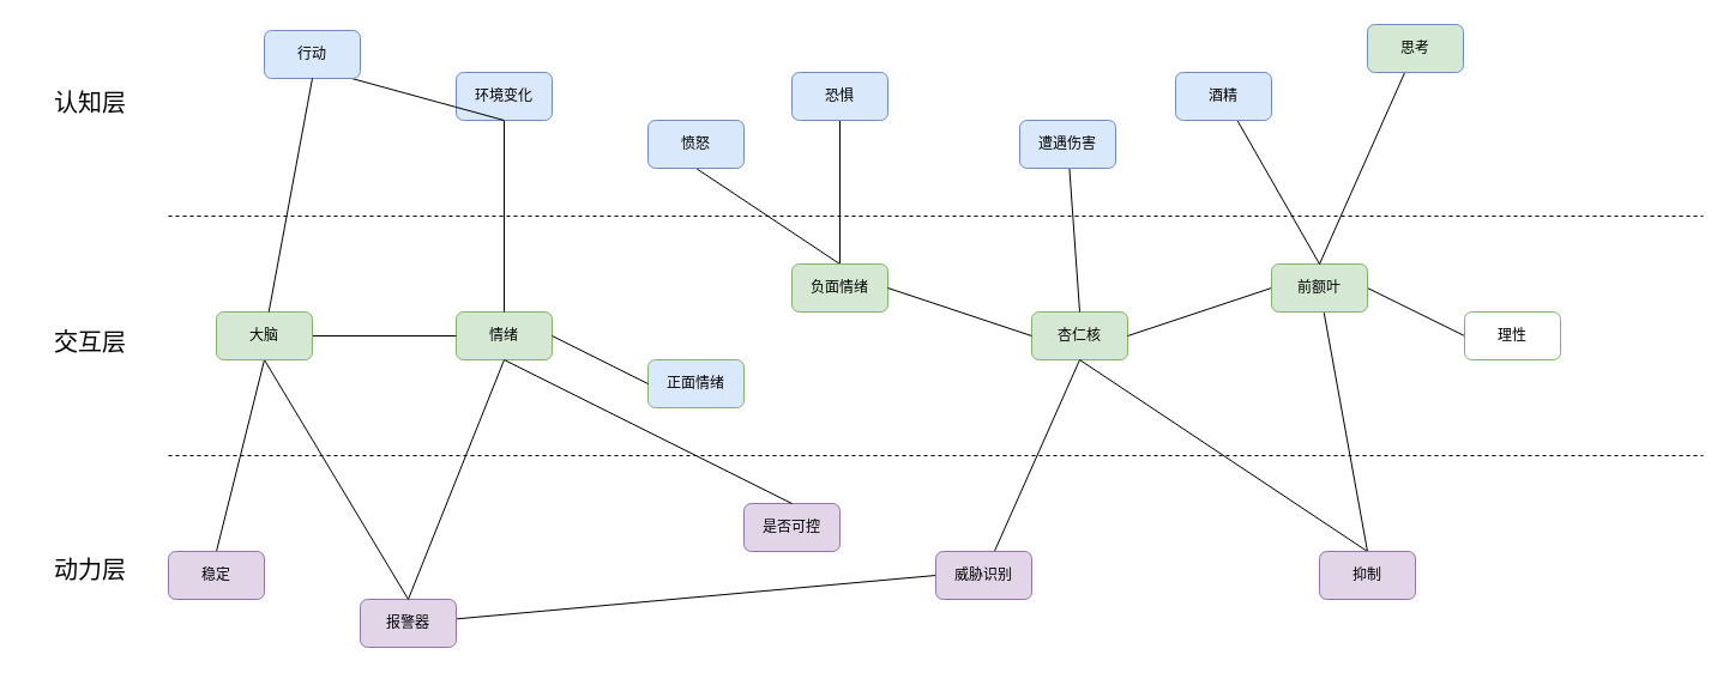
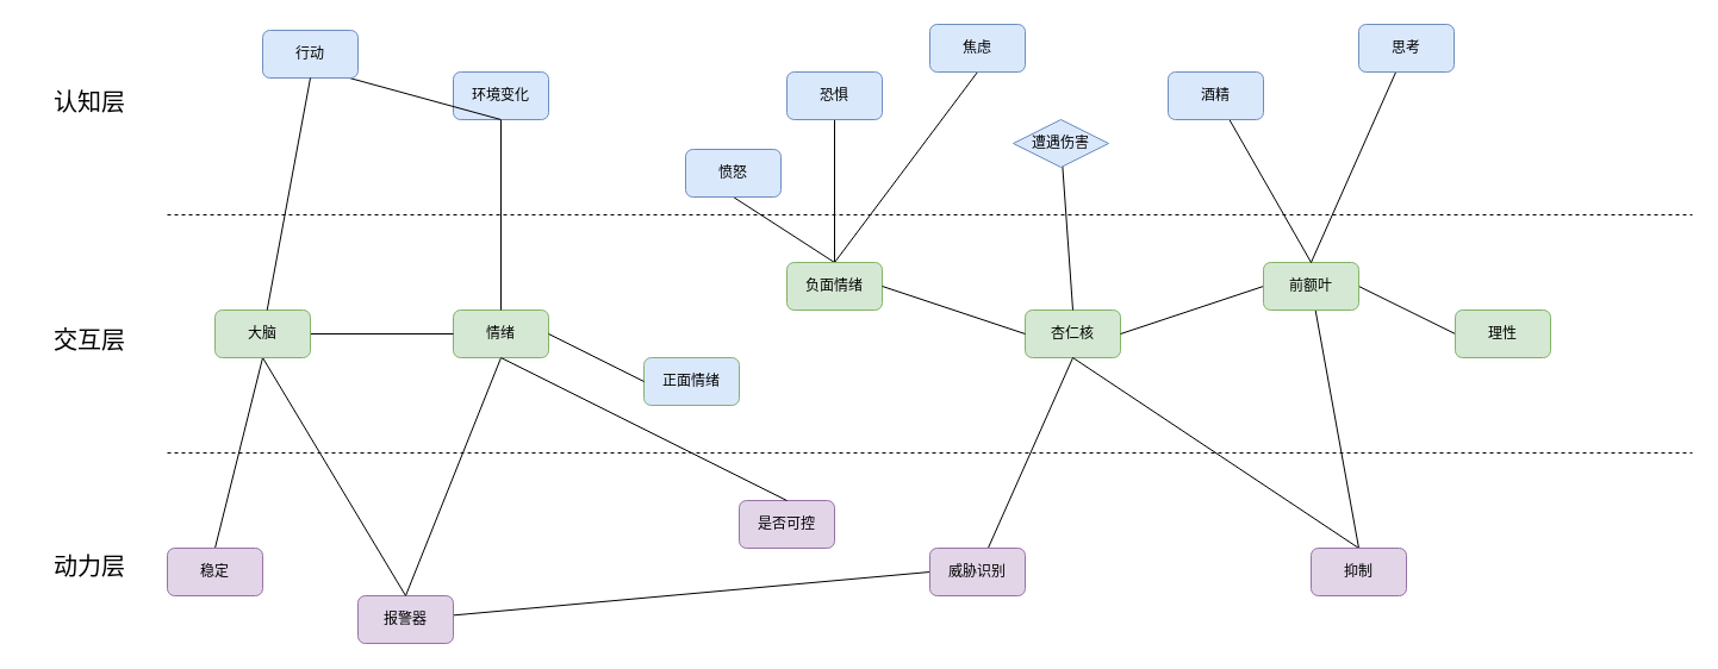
  <mxCell id="0" />
  <mxCell id="1" parent="0" />
  <mxCell id="2" value="" style="endArrow=none;dashed=1;html=1;rounded=0;" edge="1" parent="1"><mxGeometry width="50" height="50" relative="1" as="geometry"><mxPoint x="140" y="180" as="sourcePoint" /><mxPoint x="1420" y="180" as="targetPoint" /></mxGeometry></mxCell>
  <mxCell id="3" value="" style="endArrow=none;dashed=1;html=1;rounded=0;" edge="1" parent="1"><mxGeometry width="50" height="50" relative="1" as="geometry"><mxPoint x="140" y="380" as="sourcePoint" /><mxPoint x="1420" y="380" as="targetPoint" /></mxGeometry></mxCell>
  <mxCell id="4" value="认知层" style="text;html=1;strokeColor=none;fillColor=none;align=center;verticalAlign=middle;whiteSpace=wrap;rounded=0;fontSize=20;" vertex="1" parent="1"><mxGeometry x="20" y="70" width="110" height="30" as="geometry" /></mxCell>
  <mxCell id="5" value="交互层" style="text;html=1;strokeColor=none;fillColor=none;align=center;verticalAlign=middle;whiteSpace=wrap;rounded=0;fontSize=20;" vertex="1" parent="1"><mxGeometry x="20" y="270" width="110" height="30" as="geometry" /></mxCell>
  <mxCell id="6" value="动力层" style="text;html=1;strokeColor=none;fillColor=none;align=center;verticalAlign=middle;whiteSpace=wrap;rounded=0;fontSize=20;" vertex="1" parent="1"><mxGeometry x="20" y="460" width="110" height="30" as="geometry" /></mxCell>
  <mxCell id="7" style="edgeStyle=none;rounded=0;orthogonalLoop=1;jettySize=auto;html=1;entryX=0.5;entryY=1;entryDx=0;entryDy=0;strokeColor=default;align=center;verticalAlign=middle;fontFamily=Helvetica;fontSize=11;fontColor=default;labelBackgroundColor=default;endArrow=none;endFill=0;" edge="1" parent="1" target="14"><mxGeometry relative="1" as="geometry"><mxPoint x="340" y="500" as="sourcePoint" /></mxGeometry></mxCell>
  <mxCell id="8" style="edgeStyle=none;rounded=0;orthogonalLoop=1;jettySize=auto;html=1;entryX=0;entryY=0.5;entryDx=0;entryDy=0;strokeColor=default;align=center;verticalAlign=middle;fontFamily=Helvetica;fontSize=11;fontColor=default;labelBackgroundColor=default;endArrow=none;endFill=0;" edge="1" parent="1" source="9" target="35"><mxGeometry relative="1" as="geometry" /></mxCell>
  <mxCell id="9" value="报警器" style="rounded=1;whiteSpace=wrap;html=1;fillColor=#e1d5e7;strokeColor=#9673a6;" vertex="1" parent="1"><mxGeometry x="300" y="500" width="80" height="40" as="geometry" /></mxCell>
  <mxCell id="10" style="rounded=0;orthogonalLoop=1;jettySize=auto;html=1;strokeColor=default;align=center;verticalAlign=middle;fontFamily=Helvetica;fontSize=11;fontColor=default;labelBackgroundColor=default;endArrow=none;endFill=0;exitX=0.5;exitY=1;exitDx=0;exitDy=0;entryX=0.5;entryY=0;entryDx=0;entryDy=0;" edge="1" parent="1" source="11" target="9"><mxGeometry relative="1" as="geometry"><mxPoint x="340" y="450" as="targetPoint" /></mxGeometry></mxCell>
  <mxCell id="11" value="情绪" style="rounded=1;whiteSpace=wrap;html=1;fillColor=#d5e8d4;strokeColor=#82b366;" vertex="1" parent="1"><mxGeometry x="380" y="260" width="80" height="40" as="geometry" /></mxCell>
  <mxCell id="12" style="edgeStyle=none;rounded=0;orthogonalLoop=1;jettySize=auto;html=1;entryX=0.5;entryY=0;entryDx=0;entryDy=0;strokeColor=default;align=center;verticalAlign=middle;fontFamily=Helvetica;fontSize=11;fontColor=default;labelBackgroundColor=default;endArrow=none;endFill=0;" edge="1" parent="1" target="17"><mxGeometry relative="1" as="geometry"><mxPoint x="220" y="300" as="sourcePoint" /></mxGeometry></mxCell>
  <mxCell id="13" style="edgeStyle=none;rounded=0;orthogonalLoop=1;jettySize=auto;html=1;strokeColor=default;align=center;verticalAlign=middle;fontFamily=Helvetica;fontSize=11;fontColor=default;labelBackgroundColor=default;endArrow=none;endFill=0;" edge="1" parent="1" source="14" target="11"><mxGeometry relative="1" as="geometry" /></mxCell>
  <mxCell id="14" value="大脑" style="rounded=1;whiteSpace=wrap;html=1;fillColor=#d5e8d4;strokeColor=#82b366;" vertex="1" parent="1"><mxGeometry x="180" y="260" width="80" height="40" as="geometry" /></mxCell>
  <mxCell id="15" style="edgeStyle=orthogonalEdgeStyle;rounded=0;orthogonalLoop=1;jettySize=auto;html=1;entryX=0.5;entryY=0;entryDx=0;entryDy=0;endArrow=none;endFill=0;" edge="1" parent="1" source="16" target="11"><mxGeometry relative="1" as="geometry" /></mxCell>
  <mxCell id="16" value="环境变化" style="rounded=1;whiteSpace=wrap;html=1;fillColor=#dae8fc;strokeColor=#6c8ebf;" vertex="1" parent="1"><mxGeometry x="380" y="60" width="80" height="40" as="geometry" /></mxCell>
  <mxCell id="17" value="稳定" style="rounded=1;whiteSpace=wrap;html=1;fillColor=#e1d5e7;strokeColor=#9673a6;" vertex="1" parent="1"><mxGeometry x="140" y="460" width="80" height="40" as="geometry" /></mxCell>
  <mxCell id="18" style="edgeStyle=none;rounded=0;orthogonalLoop=1;jettySize=auto;html=1;entryX=0.5;entryY=1;entryDx=0;entryDy=0;strokeColor=default;align=center;verticalAlign=middle;fontFamily=Helvetica;fontSize=11;fontColor=default;labelBackgroundColor=default;endArrow=none;endFill=0;exitX=0;exitY=0.5;exitDx=0;exitDy=0;" edge="1" parent="1" source="19" target="16"><mxGeometry relative="1" as="geometry" /></mxCell>
  <mxCell id="19" value="行动" style="rounded=1;whiteSpace=wrap;html=1;fillColor=#dae8fc;strokeColor=#6c8ebf;" vertex="1" parent="1"><mxGeometry x="220" y="25" width="80" height="40" as="geometry" /></mxCell>
  <mxCell id="20" style="edgeStyle=none;rounded=0;orthogonalLoop=1;jettySize=auto;html=1;entryX=0.5;entryY=1;entryDx=0;entryDy=0;strokeColor=default;align=center;verticalAlign=middle;fontFamily=Helvetica;fontSize=11;fontColor=default;labelBackgroundColor=default;endArrow=none;endFill=0;" edge="1" parent="1" source="14" target="19"><mxGeometry relative="1" as="geometry" /></mxCell>
  <mxCell id="21" value="正面情绪" style="rounded=1;whiteSpace=wrap;html=1;fillColor=#dae8fc;strokeColor=#82b366;" vertex="1" parent="1"><mxGeometry x="540" y="300" width="80" height="40" as="geometry" /></mxCell>
  <mxCell id="22" style="edgeStyle=none;rounded=0;orthogonalLoop=1;jettySize=auto;html=1;entryX=0;entryY=0.5;entryDx=0;entryDy=0;strokeColor=default;align=center;verticalAlign=middle;fontFamily=Helvetica;fontSize=11;fontColor=default;labelBackgroundColor=default;endArrow=none;endFill=0;exitX=1;exitY=0.5;exitDx=0;exitDy=0;" edge="1" parent="1" source="11" target="21"><mxGeometry relative="1" as="geometry" /></mxCell>
  <mxCell id="23" style="edgeStyle=none;rounded=0;orthogonalLoop=1;jettySize=auto;html=1;entryX=0.5;entryY=1;entryDx=0;entryDy=0;strokeColor=default;align=center;verticalAlign=middle;fontFamily=Helvetica;fontSize=11;fontColor=default;labelBackgroundColor=default;endArrow=none;endFill=0;exitX=0.5;exitY=0;exitDx=0;exitDy=0;" edge="1" parent="1" source="26" target="29"><mxGeometry relative="1" as="geometry" /></mxCell>
  <mxCell id="24" style="edgeStyle=none;rounded=0;orthogonalLoop=1;jettySize=auto;html=1;entryX=0.5;entryY=1;entryDx=0;entryDy=0;strokeColor=default;align=center;verticalAlign=middle;fontFamily=Helvetica;fontSize=11;fontColor=default;labelBackgroundColor=default;endArrow=none;endFill=0;exitX=0.5;exitY=0;exitDx=0;exitDy=0;" edge="1" parent="1" source="26" target="30"><mxGeometry relative="1" as="geometry" /></mxCell>
+ <mxCell id="25" style="edgeStyle=none;rounded=0;orthogonalLoop=1;jettySize=auto;html=1;entryX=0.5;entryY=1;entryDx=0;entryDy=0;strokeColor=default;align=center;verticalAlign=middle;fontFamily=Helvetica;fontSize=11;fontColor=default;labelBackgroundColor=default;endArrow=none;endFill=0;exitX=0.5;exitY=0;exitDx=0;exitDy=0;" edge="1" parent="1" source="26" target="31"><mxGeometry relative="1" as="geometry" /></mxCell>
  <mxCell id="26" value="负面情绪" style="rounded=1;whiteSpace=wrap;html=1;fillColor=#d5e8d4;strokeColor=#82b366;" vertex="1" parent="1"><mxGeometry x="660" y="220" width="80" height="40" as="geometry" /></mxCell>
  <mxCell id="27" value="是否可控" style="rounded=1;whiteSpace=wrap;html=1;fillColor=#e1d5e7;strokeColor=#9673a6;" vertex="1" parent="1"><mxGeometry x="620" y="420" width="80" height="40" as="geometry" /></mxCell>
  <mxCell id="28" style="edgeStyle=none;rounded=0;orthogonalLoop=1;jettySize=auto;html=1;entryX=0.5;entryY=0;entryDx=0;entryDy=0;strokeColor=default;align=center;verticalAlign=middle;fontFamily=Helvetica;fontSize=11;fontColor=default;labelBackgroundColor=default;endArrow=none;endFill=0;exitX=0.5;exitY=1;exitDx=0;exitDy=0;" edge="1" parent="1" source="11" target="27"><mxGeometry relative="1" as="geometry" /></mxCell>
- <mxCell id="29" value="愤怒" style="rounded=1;whiteSpace=wrap;html=1;fillColor=#dae8fc;strokeColor=#6c8ebf;" vertex="1" parent="1"><mxGeometry x="540" y="100" width="80" height="40" as="geometry" /></mxCell>
+ <mxCell id="29" value="愤怒" style="rounded=1;whiteSpace=wrap;html=1;fillColor=#dae8fc;strokeColor=#6c8ebf;" vertex="1" parent="1"><mxGeometry x="575" y="125" width="80" height="40" as="geometry" /></mxCell>
  <mxCell id="30" value="恐惧" style="rounded=1;whiteSpace=wrap;html=1;fillColor=#dae8fc;strokeColor=#6c8ebf;" vertex="1" parent="1"><mxGeometry x="660" y="60" width="80" height="40" as="geometry" /></mxCell>
+ <mxCell id="31" value="焦虑" style="rounded=1;whiteSpace=wrap;html=1;fillColor=#dae8fc;strokeColor=#6c8ebf;" vertex="1" parent="1"><mxGeometry x="780" y="20" width="80" height="40" as="geometry" /></mxCell>
  <mxCell id="32" value="杏仁核" style="rounded=1;whiteSpace=wrap;html=1;fillColor=#d5e8d4;strokeColor=#82b366;" vertex="1" parent="1"><mxGeometry x="860" y="260" width="80" height="40" as="geometry" /></mxCell>
  <mxCell id="33" style="edgeStyle=none;rounded=0;orthogonalLoop=1;jettySize=auto;html=1;strokeColor=default;align=center;verticalAlign=middle;fontFamily=Helvetica;fontSize=11;fontColor=default;labelBackgroundColor=default;endArrow=none;endFill=0;exitX=0;exitY=0.5;exitDx=0;exitDy=0;entryX=1;entryY=0.5;entryDx=0;entryDy=0;" edge="1" parent="1" source="32" target="26"><mxGeometry relative="1" as="geometry"><mxPoint x="700" y="260" as="targetPoint" /></mxGeometry></mxCell>
  <mxCell id="34" style="edgeStyle=none;rounded=0;orthogonalLoop=1;jettySize=auto;html=1;entryX=0.5;entryY=1;entryDx=0;entryDy=0;strokeColor=default;align=center;verticalAlign=middle;fontFamily=Helvetica;fontSize=11;fontColor=default;labelBackgroundColor=default;endArrow=none;endFill=0;" edge="1" parent="1" source="35" target="32"><mxGeometry relative="1" as="geometry" /></mxCell>
  <mxCell id="35" value="威胁识别" style="rounded=1;whiteSpace=wrap;html=1;fillColor=#e1d5e7;strokeColor=#9673a6;" vertex="1" parent="1"><mxGeometry x="780" y="460" width="80" height="40" as="geometry" /></mxCell>
  <mxCell id="36" style="edgeStyle=none;rounded=0;orthogonalLoop=1;jettySize=auto;html=1;entryX=0.5;entryY=0;entryDx=0;entryDy=0;strokeColor=default;align=center;verticalAlign=middle;fontFamily=Helvetica;fontSize=11;fontColor=default;labelBackgroundColor=default;endArrow=none;endFill=0;" edge="1" parent="1" source="37" target="32"><mxGeometry relative="1" as="geometry" /></mxCell>
- <mxCell id="37" value="遭遇伤害" style="rounded=1;whiteSpace=wrap;html=1;fillColor=#dae8fc;strokeColor=#6c8ebf;" vertex="1" parent="1"><mxGeometry x="850" y="100" width="80" height="40" as="geometry" /></mxCell>
+ <mxCell id="37" value="遭遇伤害" style="rhombus;whiteSpace=wrap;html=1;fillColor=#dae8fc;strokeColor=#6c8ebf;" vertex="1" parent="1"><mxGeometry x="850" y="100" width="80" height="40" as="geometry" /></mxCell>
  <mxCell id="38" style="edgeStyle=none;rounded=0;orthogonalLoop=1;jettySize=auto;html=1;entryX=1;entryY=0.5;entryDx=0;entryDy=0;strokeColor=default;align=center;verticalAlign=middle;fontFamily=Helvetica;fontSize=11;fontColor=default;labelBackgroundColor=default;endArrow=none;endFill=0;exitX=0;exitY=0.5;exitDx=0;exitDy=0;" edge="1" parent="1" source="41" target="32"><mxGeometry relative="1" as="geometry" /></mxCell>
  <mxCell id="39" style="edgeStyle=none;rounded=0;orthogonalLoop=1;jettySize=auto;html=1;strokeColor=default;align=center;verticalAlign=middle;fontFamily=Helvetica;fontSize=11;fontColor=default;labelBackgroundColor=default;endArrow=none;endFill=0;entryX=0.5;entryY=0;entryDx=0;entryDy=0;" edge="1" parent="1" source="41" target="43"><mxGeometry relative="1" as="geometry" /></mxCell>
  <mxCell id="40" style="edgeStyle=none;rounded=0;orthogonalLoop=1;jettySize=auto;html=1;entryX=0;entryY=0.5;entryDx=0;entryDy=0;strokeColor=default;align=center;verticalAlign=middle;fontFamily=Helvetica;fontSize=11;fontColor=default;labelBackgroundColor=default;endArrow=none;endFill=0;exitX=1;exitY=0.5;exitDx=0;exitDy=0;" edge="1" parent="1" source="41" target="44"><mxGeometry relative="1" as="geometry" /></mxCell>
  <mxCell id="41" value="前额叶" style="rounded=1;whiteSpace=wrap;html=1;fillColor=#d5e8d4;strokeColor=#82b366;" vertex="1" parent="1"><mxGeometry x="1060" y="220" width="80" height="40" as="geometry" /></mxCell>
  <mxCell id="42" style="edgeStyle=none;rounded=0;orthogonalLoop=1;jettySize=auto;html=1;entryX=0.5;entryY=1;entryDx=0;entryDy=0;strokeColor=default;align=center;verticalAlign=middle;fontFamily=Helvetica;fontSize=11;fontColor=default;labelBackgroundColor=default;endArrow=none;endFill=0;exitX=0.5;exitY=0;exitDx=0;exitDy=0;" edge="1" parent="1" source="43" target="32"><mxGeometry relative="1" as="geometry" /></mxCell>
  <mxCell id="43" value="抑制" style="rounded=1;whiteSpace=wrap;html=1;fillColor=#e1d5e7;strokeColor=#9673a6;" vertex="1" parent="1"><mxGeometry x="1100" y="460" width="80" height="40" as="geometry" /></mxCell>
- <mxCell id="44" value="理性" style="rounded=1;whiteSpace=wrap;html=1;fillColor=#ffffff;strokeColor=#82b366;" vertex="1" parent="1"><mxGeometry x="1221" y="260" width="80" height="40" as="geometry" /></mxCell>
+ <mxCell id="44" value="理性" style="rounded=1;whiteSpace=wrap;html=1;fillColor=#d5e8d4;strokeColor=#82b366;" vertex="1" parent="1"><mxGeometry x="1221" y="260" width="80" height="40" as="geometry" /></mxCell>
  <mxCell id="45" style="edgeStyle=none;rounded=0;orthogonalLoop=1;jettySize=auto;html=1;entryX=0.5;entryY=0;entryDx=0;entryDy=0;strokeColor=default;align=center;verticalAlign=middle;fontFamily=Helvetica;fontSize=11;fontColor=default;labelBackgroundColor=default;endArrow=none;endFill=0;" edge="1" parent="1" source="46" target="41"><mxGeometry relative="1" as="geometry" /></mxCell>
  <mxCell id="46" value="酒精" style="rounded=1;whiteSpace=wrap;html=1;fillColor=#dae8fc;strokeColor=#6c8ebf;" vertex="1" parent="1"><mxGeometry x="980" y="60" width="80" height="40" as="geometry" /></mxCell>
  <mxCell id="47" style="edgeStyle=none;rounded=0;orthogonalLoop=1;jettySize=auto;html=1;entryX=0.5;entryY=0;entryDx=0;entryDy=0;strokeColor=default;align=center;verticalAlign=middle;fontFamily=Helvetica;fontSize=11;fontColor=default;labelBackgroundColor=default;endArrow=none;endFill=0;" edge="1" parent="1" source="48" target="41"><mxGeometry relative="1" as="geometry" /></mxCell>
- <mxCell id="48" value="思考" style="rounded=1;whiteSpace=wrap;html=1;fillColor=#d5e8d4;strokeColor=#6c8ebf;" vertex="1" parent="1"><mxGeometry x="1140" y="20" width="80" height="40" as="geometry" /></mxCell>
+ <mxCell id="48" value="思考" style="rounded=1;whiteSpace=wrap;html=1;fillColor=#dae8fc;strokeColor=#6c8ebf;" vertex="1" parent="1"><mxGeometry x="1140" y="20" width="80" height="40" as="geometry" /></mxCell>
